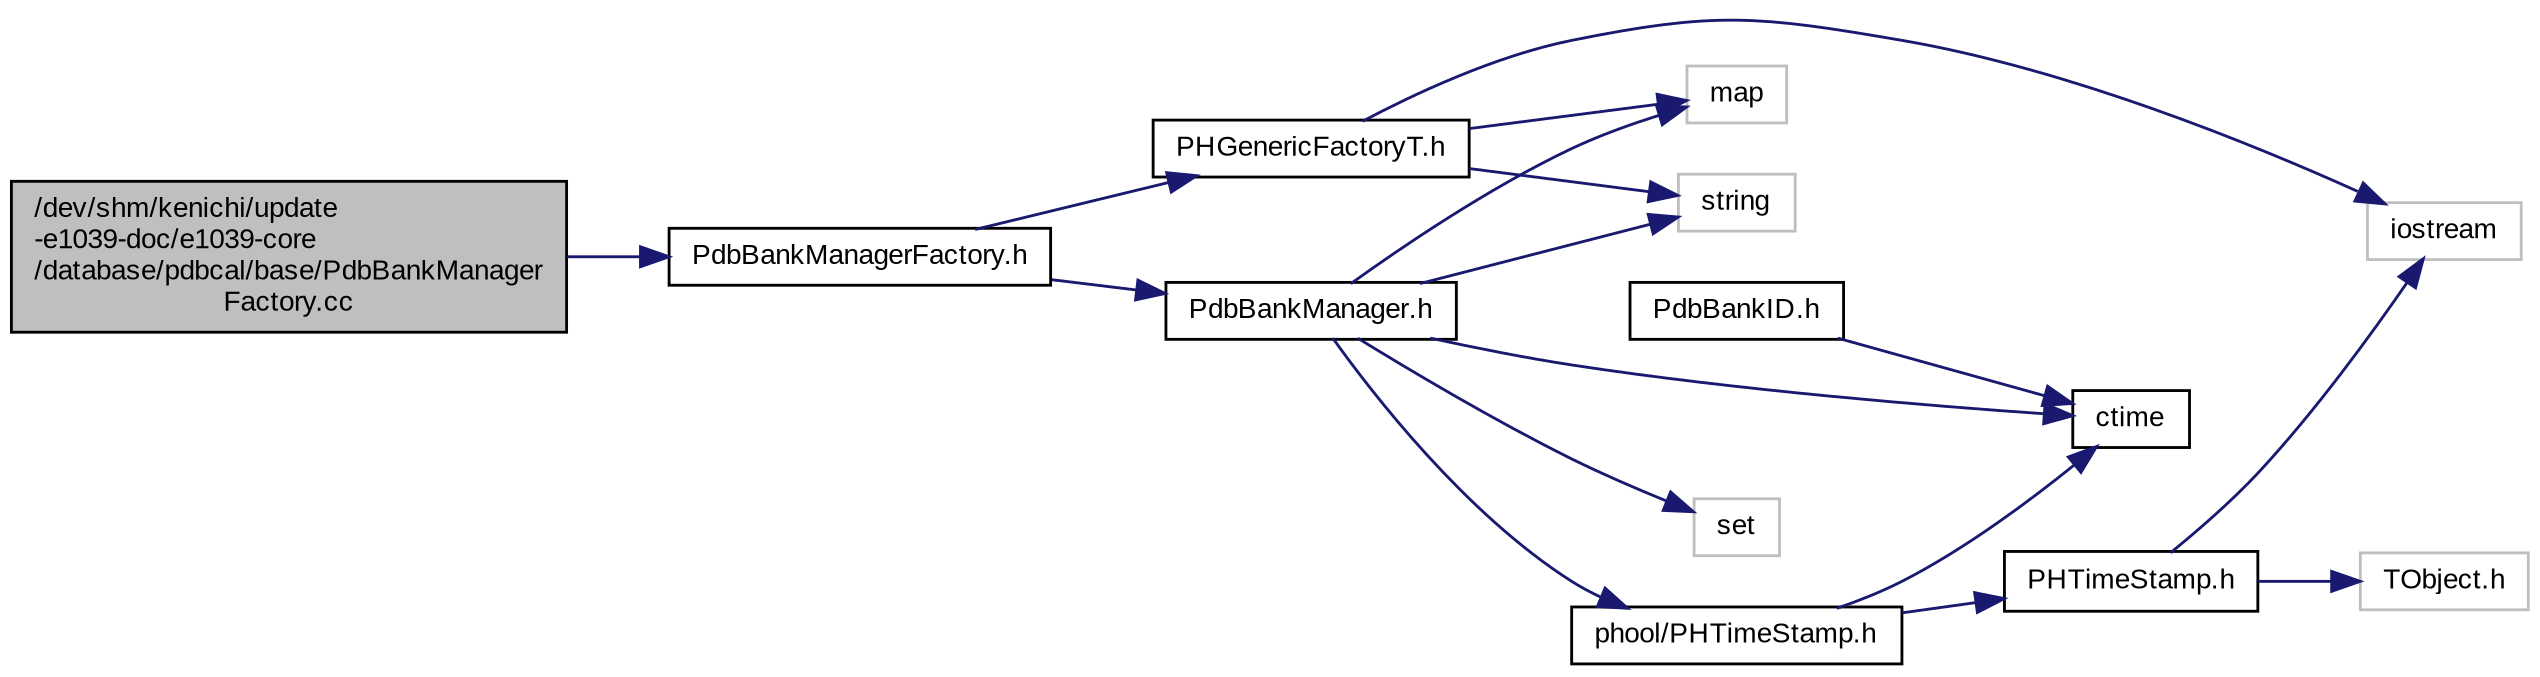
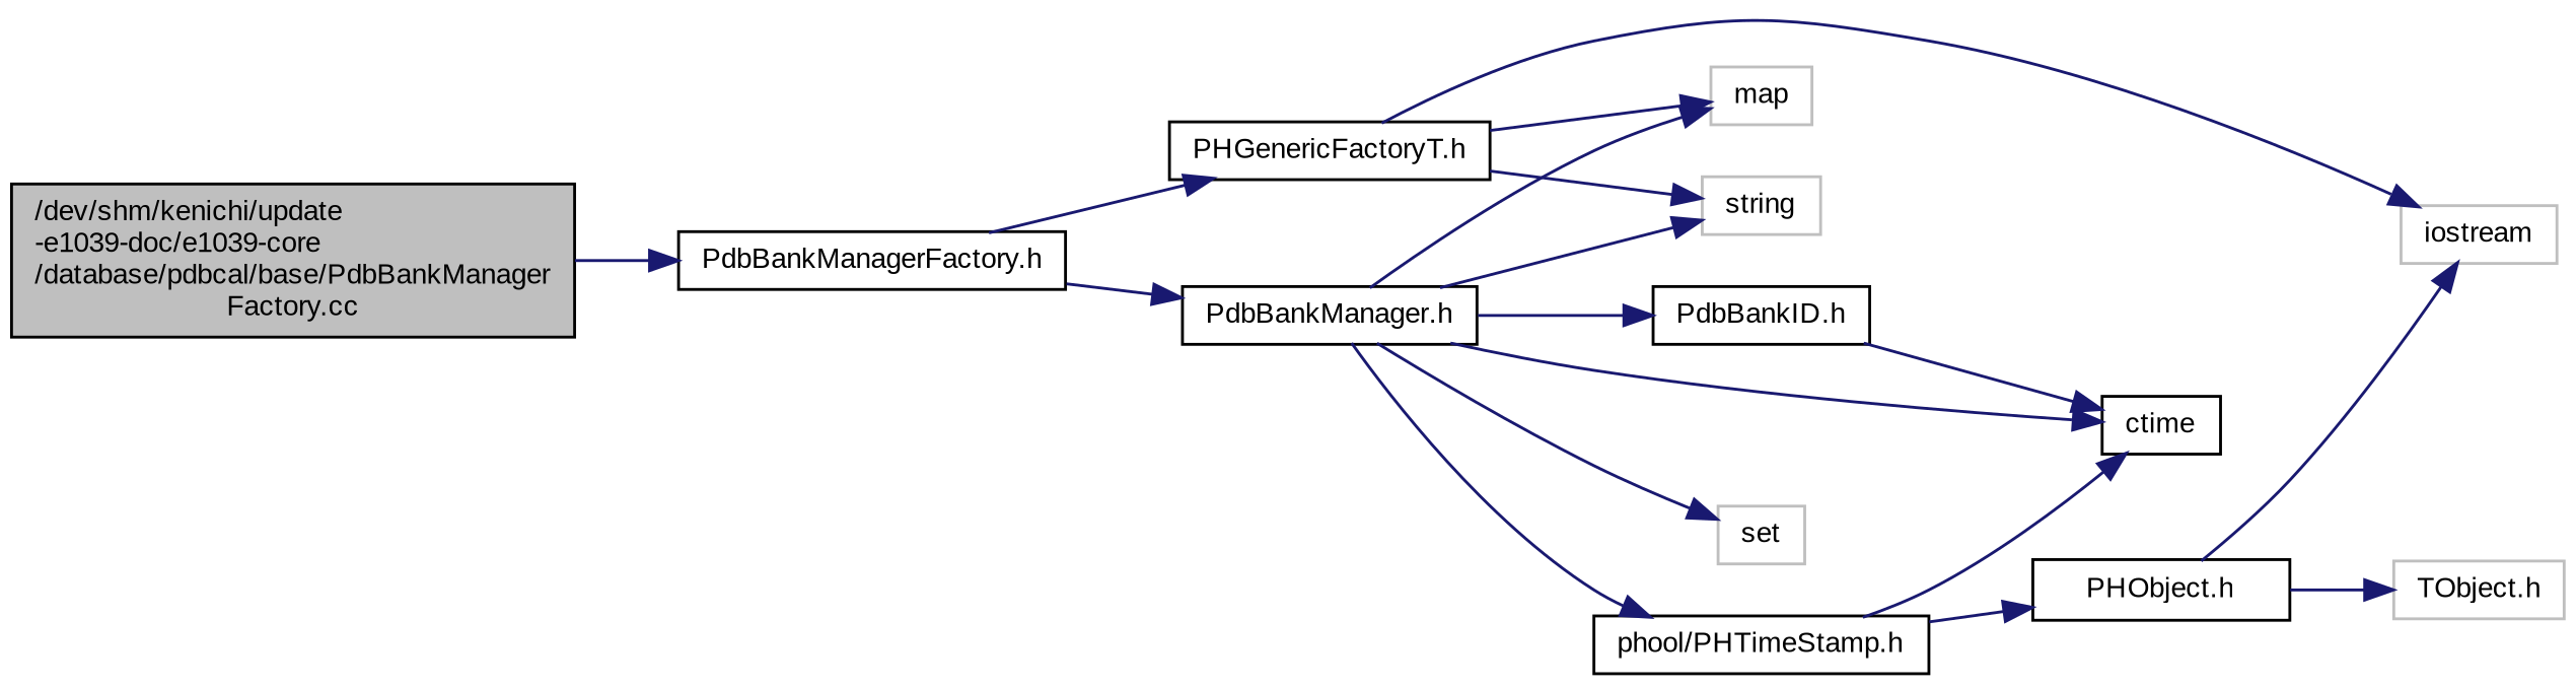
  digraph {
    fontname="Liberation Sans"
    rankdir=LR
    node [color=black fontname="Liberation Sans" fontsize=10 shape=record]
    edge [color=midnightblue fontname="Liberation Sans" fontsize=10 labelfontname=FreeSans labelfontsize=10 style=solid]
    n1 [fillcolor=grey75 fontcolor=black height=0.2 label="/dev/shm/kenichi/update\l-e1039-doc/e1039-core\l/database/pdbcal/base/PdbBankManager\lFactory.cc" style=filled width=0.4]
    n2 [height=0.2 label="PdbBankManagerFactory.h" width=0.4]
    n3 [height=0.2 label="PHGenericFactoryT.h" width=0.4]
    n4 [height=0.2 label="PdbBankManager.h" width=0.4]
    n5 [color=grey75 height=0.2 label=map width=0.4]
    n6 [color=grey75 height=0.2 label=string width=0.4]
    n7 [color=grey75 height=0.2 label=iostream width=0.4]
    n8 [height=0.2 label="PdbBankID.h" width=0.4]
    n9 [height=0.2 label="phool/PHTimeStamp.h" width=0.4]
    n10 [height=0.2 label=ctime width=0.4]
    n11 [color=grey75 height=0.2 label=set width=0.4]
-   n12 [height=0.2 label="PHTimeStamp.h" width=0.4]
+   n12 [height=0.2 label="PHObject.h" width=0.4]
    n13 [color=grey75 height=0.2 label="TObject.h" width=0.4]
    n1 -> n2
    n2 -> n3
    n2 -> n4
    n3 -> n5
    n3 -> n6
    n3 -> n7
    n4 -> n5
    n4 -> n6
+   n4 -> n8
    n4 -> n9
    n4 -> n10
    n4 -> n11
    n8 -> n10
    n9 -> n10
    n9 -> n12
    n12 -> n7
    n12 -> n13
  }
